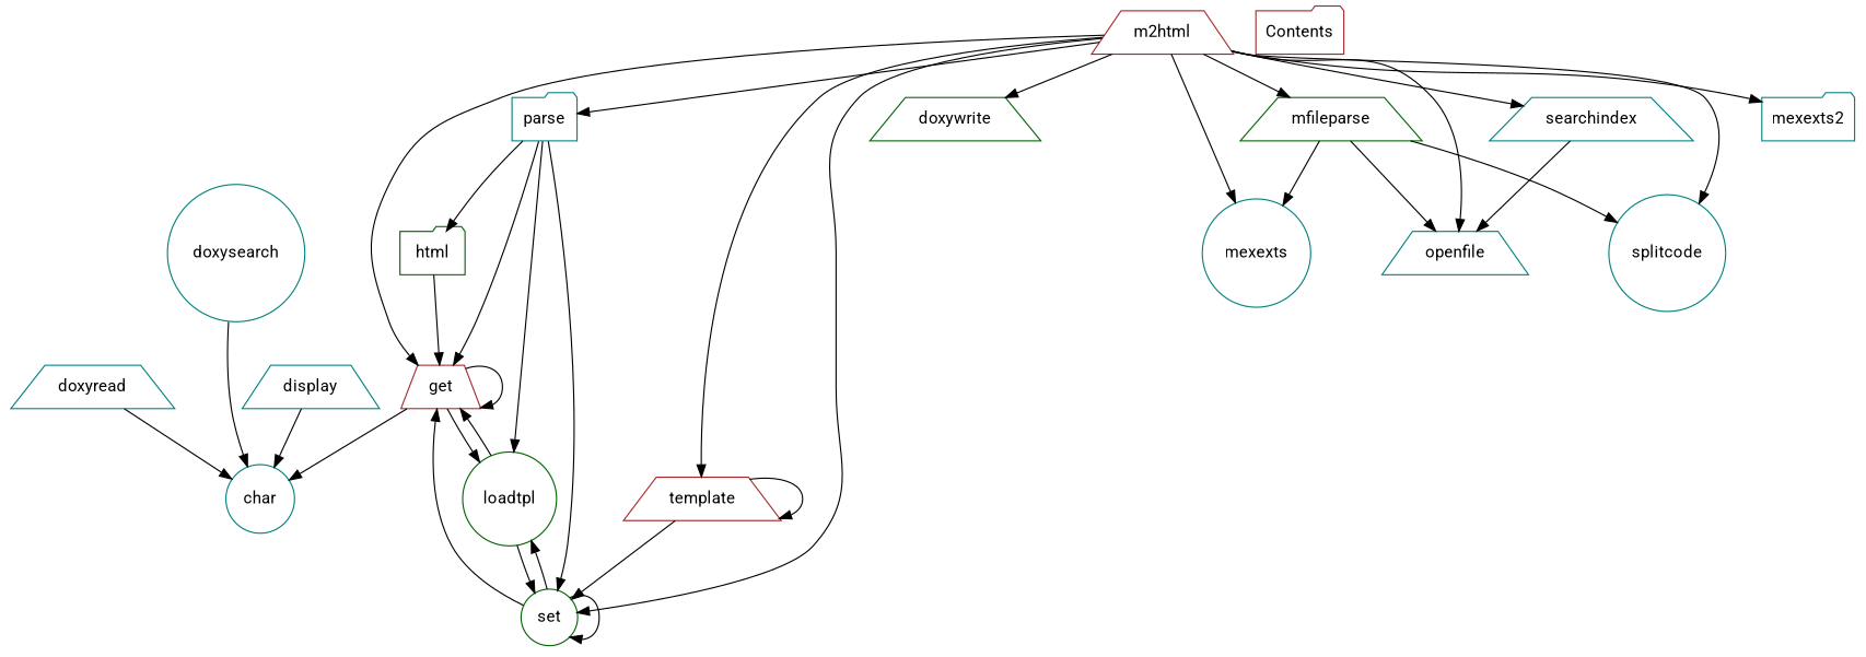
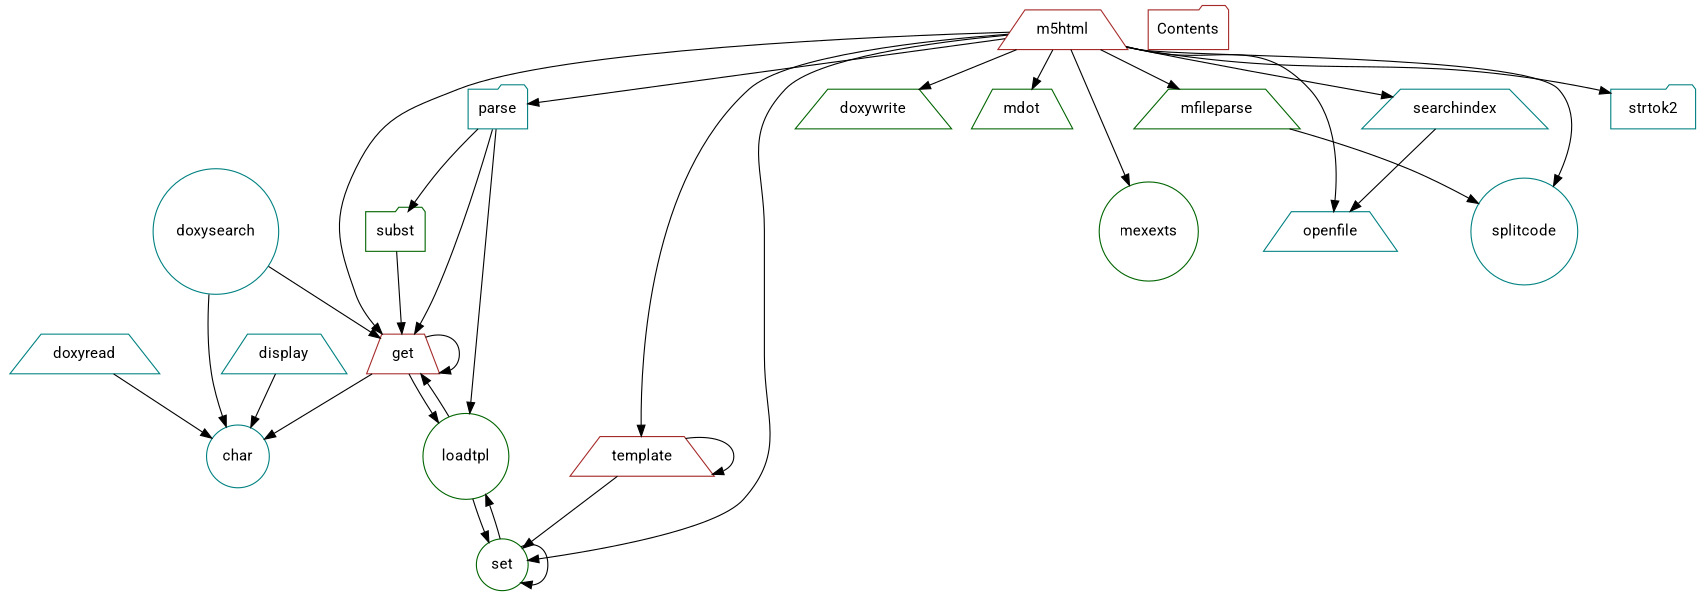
  digraph {
    fontname=Roboto
    node [color=teal fontname=Roboto shape=trapezium]
    edge [fontname=Roboto]
    char [shape=circle]
    display
    get [color=brown]
    loadtpl [color=darkgreen shape=circle]
    set [color=darkgreen shape=circle]
    parse [shape=folder]
-   subst [color=darkgreen shape=folder label=html]
+   subst [color=darkgreen shape=folder]
    template [color=brown]
-   m2html [color=brown]
+   m2html [color=brown label=m5html]
    doxywrite [color=darkgreen]
-   mexexts [shape=circle]
+   mdot [color=darkgreen]
+   mexexts [color=darkgreen shape=circle]
    mfileparse [color=darkgreen]
    openfile
    searchindex
    splitcode [shape=circle]
-   strtok2 [shape=folder label=mexexts2]
+   strtok2 [shape=folder]
    doxyread
    doxysearch [shape=circle]
    Contents [color=brown shape=folder]
    display -> char
    get -> char
    get -> get
    get -> loadtpl
    loadtpl -> get
    loadtpl -> set
-   set -> get
+   doxysearch -> get
    set -> loadtpl
    set -> set
    parse -> get
    parse -> loadtpl
-   parse -> set
    parse -> subst
    subst -> get
    template -> set
    template -> template
    m2html -> get
    m2html -> set
    m2html -> parse
    m2html -> template
    m2html -> doxywrite
+   m2html -> mdot
    m2html -> mexexts
    m2html -> mfileparse
    m2html -> openfile
    m2html -> searchindex
    m2html -> splitcode
    m2html -> strtok2
-   mfileparse -> mexexts
-   mfileparse -> openfile
    mfileparse -> splitcode
    searchindex -> openfile
    doxyread -> char
    doxysearch -> char
  }
